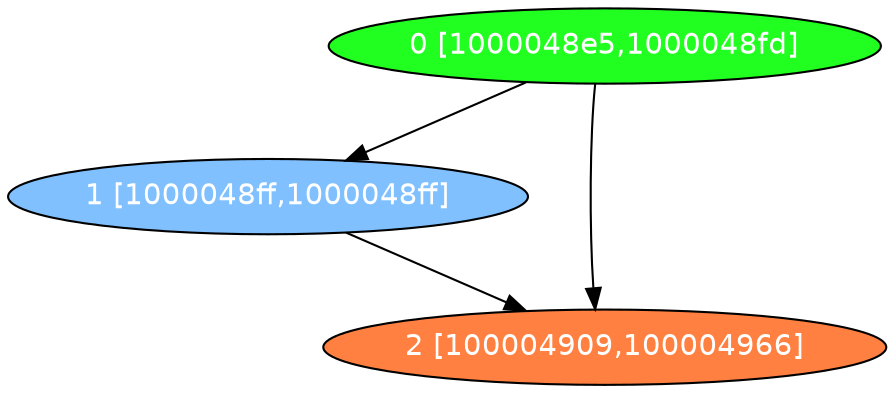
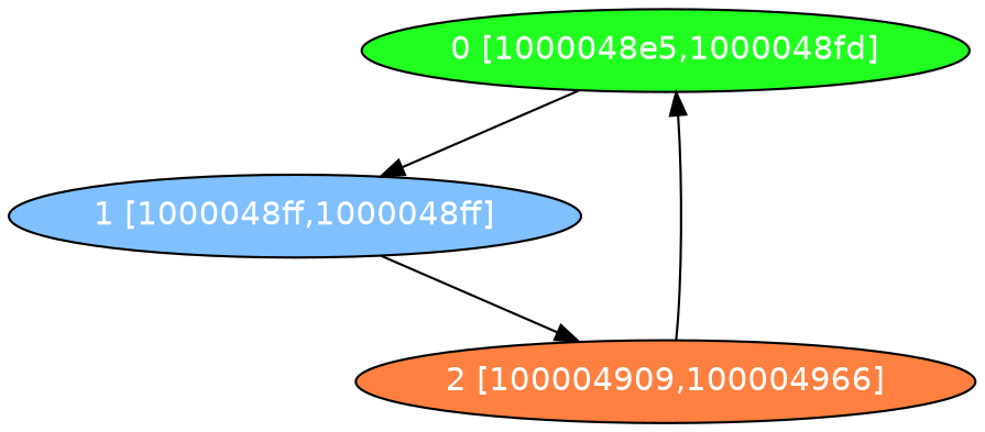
  digraph {
    fontname="DejaVu Sans"
    node [fontcolor="#ffffff" shape=oval style=filled fontname="DejaVu Sans"]
    edge [fontname="DejaVu Sans"]
    n1 [fillcolor="#20FF20" label="0 [1000048e5,1000048fd]"]
    n2 [fillcolor="#80C0FF" label="1 [1000048ff,1000048ff]"]
    n3 [fillcolor="#FF8040" label="2 [100004909,100004966]"]
    n1 -> n2
-   n1 -> n3
+   n3 -> n1
    n2 -> n3
  }
